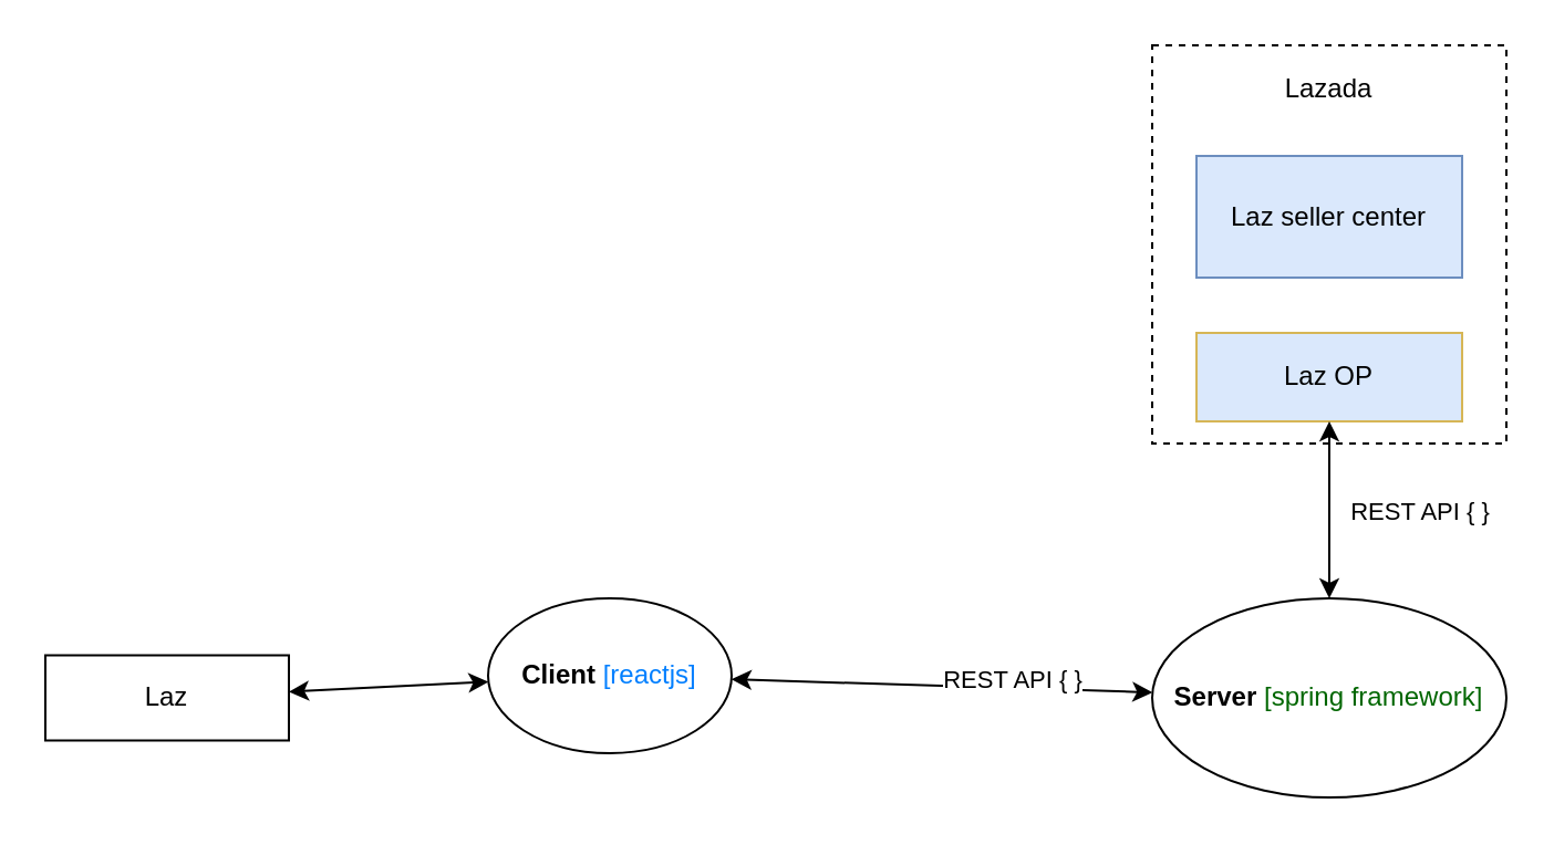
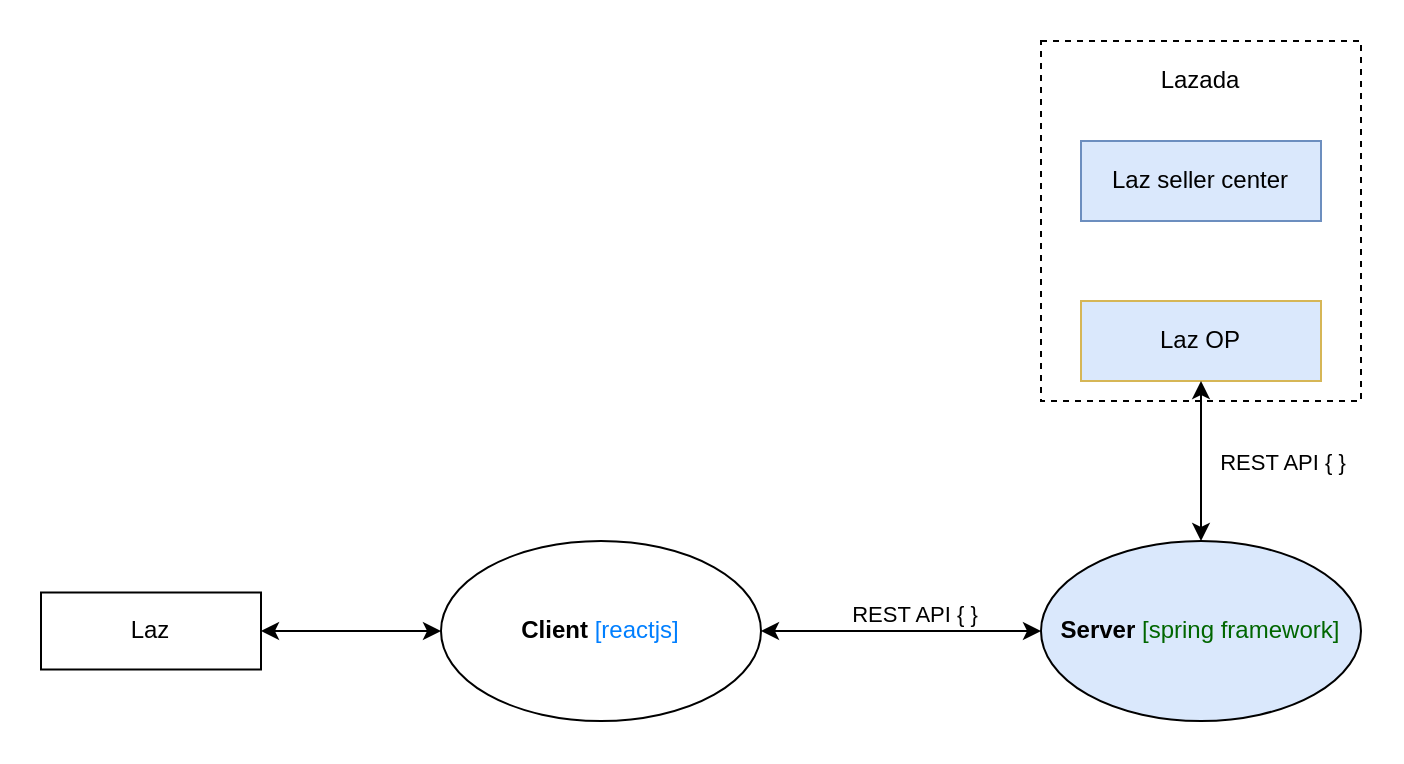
  <mxCell id="0" />
  <mxCell id="1" parent="0" />
  <mxCell id="2" value="" style="rounded=0;whiteSpace=wrap;html=1;dashed=1;" vertex="1" parent="1"><mxGeometry x="520" y="20" width="160" height="180" as="geometry" /></mxCell>
- <mxCell id="3" value="&lt;b&gt;Server&lt;/b&gt; &lt;font color=&quot;#006600&quot;&gt;[spring framework]&lt;/font&gt;" style="ellipse;whiteSpace=wrap;html=1;" vertex="1" parent="1"><mxGeometry x="520" y="270" width="160" height="90" as="geometry" /></mxCell>
- <mxCell id="4" value="&lt;b&gt;Client&lt;/b&gt;&amp;nbsp;&lt;font color=&quot;#007fff&quot;&gt;[reactjs]&lt;/font&gt;" style="ellipse;whiteSpace=wrap;html=1;" vertex="1" parent="1"><mxGeometry x="220" y="270" width="110" height="70" as="geometry" /></mxCell>
+ <mxCell id="3" value="&lt;b&gt;Server&lt;/b&gt; &lt;font color=&quot;#006600&quot;&gt;[spring framework]&lt;/font&gt;" style="ellipse;whiteSpace=wrap;html=1;fillColor=#dae8fc;" vertex="1" parent="1"><mxGeometry x="520" y="270" width="160" height="90" as="geometry" /></mxCell>
+ <mxCell id="4" value="&lt;b&gt;Client&lt;/b&gt;&amp;nbsp;&lt;font color=&quot;#007fff&quot;&gt;[reactjs]&lt;/font&gt;" style="ellipse;whiteSpace=wrap;html=1;" vertex="1" parent="1"><mxGeometry x="220" y="270" width="160" height="90" as="geometry" /></mxCell>
  <mxCell id="5" value="Laz OP" style="rounded=0;whiteSpace=wrap;html=1;fillColor=#dae8fc;strokeColor=#d6b656;" vertex="1" parent="1"><mxGeometry x="540" y="150" width="120" height="40" as="geometry" /></mxCell>
- <mxCell id="6" value="Laz seller center" style="rounded=0;whiteSpace=wrap;html=1;fillColor=#dae8fc;strokeColor=#6c8ebf;" vertex="1" parent="1"><mxGeometry x="540" y="70" width="120" height="55" as="geometry" /></mxCell>
+ <mxCell id="6" value="Laz seller center" style="rounded=0;whiteSpace=wrap;html=1;fillColor=#dae8fc;strokeColor=#6c8ebf;" vertex="1" parent="1"><mxGeometry x="540" y="70" width="120" height="40" as="geometry" /></mxCell>
  <mxCell id="7" value="Lazada" style="text;html=1;strokeColor=none;fillColor=none;align=center;verticalAlign=middle;whiteSpace=wrap;rounded=0;dashed=1;" vertex="1" parent="1"><mxGeometry x="580" width="40" height="20" as="geometry" y="30" /></mxCell>
  <mxCell id="8" value="" style="endArrow=classic;startArrow=classic;html=1;entryX=0.5;entryY=1;entryDx=0;entryDy=0;" edge="1" parent="1" source="3" target="5"><mxGeometry width="50" height="50" relative="1" as="geometry"><mxPoint x="750" y="290" as="sourcePoint" /><mxPoint x="800" y="240" as="targetPoint" /></mxGeometry></mxCell>
  <mxCell id="9" value="REST API { }" style="edgeLabel;html=1;align=center;verticalAlign=middle;resizable=0;points=[];" vertex="1" connectable="0" parent="8"><mxGeometry x="0.275" y="2" relative="1" as="geometry"><mxPoint x="42" y="11" as="offset" /></mxGeometry></mxCell>
  <mxCell id="10" value="" style="endArrow=classic;startArrow=classic;html=1;" edge="1" parent="1" source="4" target="3"><mxGeometry width="50" height="50" relative="1" as="geometry"><mxPoint x="410" y="460" as="sourcePoint" /><mxPoint x="460" y="410" as="targetPoint" /></mxGeometry></mxCell>
  <mxCell id="11" value="REST API { }" style="edgeLabel;html=1;align=center;verticalAlign=middle;resizable=0;points=[];" vertex="1" connectable="0" parent="1"><mxGeometry x="456" y="306" as="geometry" /></mxCell>
  <mxCell id="12" value="Laz" style="rounded=0;whiteSpace=wrap;html=1;" vertex="1" parent="1"><mxGeometry x="20" y="295.75" width="110" height="38.5" as="geometry" /></mxCell>
  <mxCell id="13" value="" style="endArrow=classic;startArrow=classic;html=1;" edge="1" parent="1" source="12" target="4"><mxGeometry width="50" height="50" relative="1" as="geometry"><mxPoint x="170" y="500" as="sourcePoint" /><mxPoint x="220" y="450" as="targetPoint" /></mxGeometry></mxCell>
